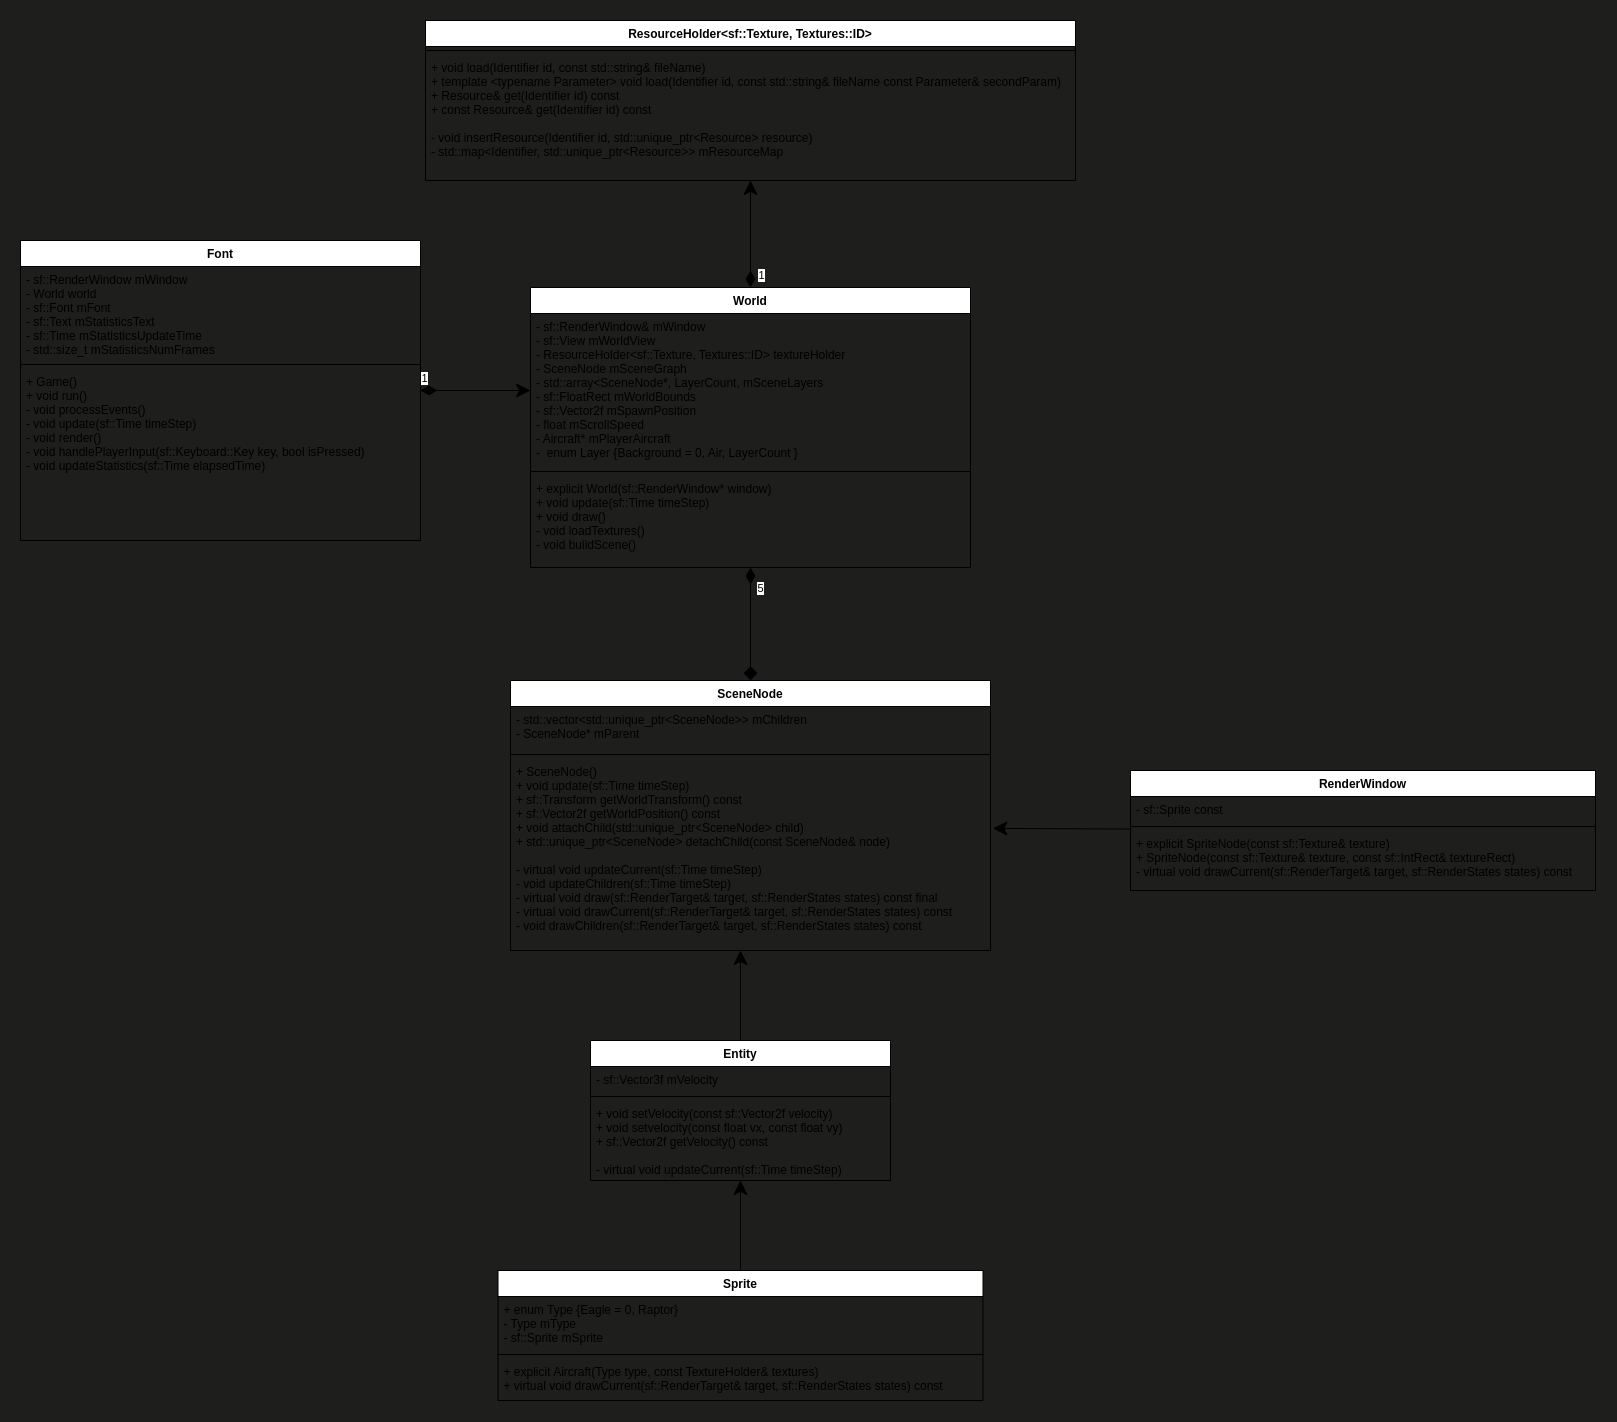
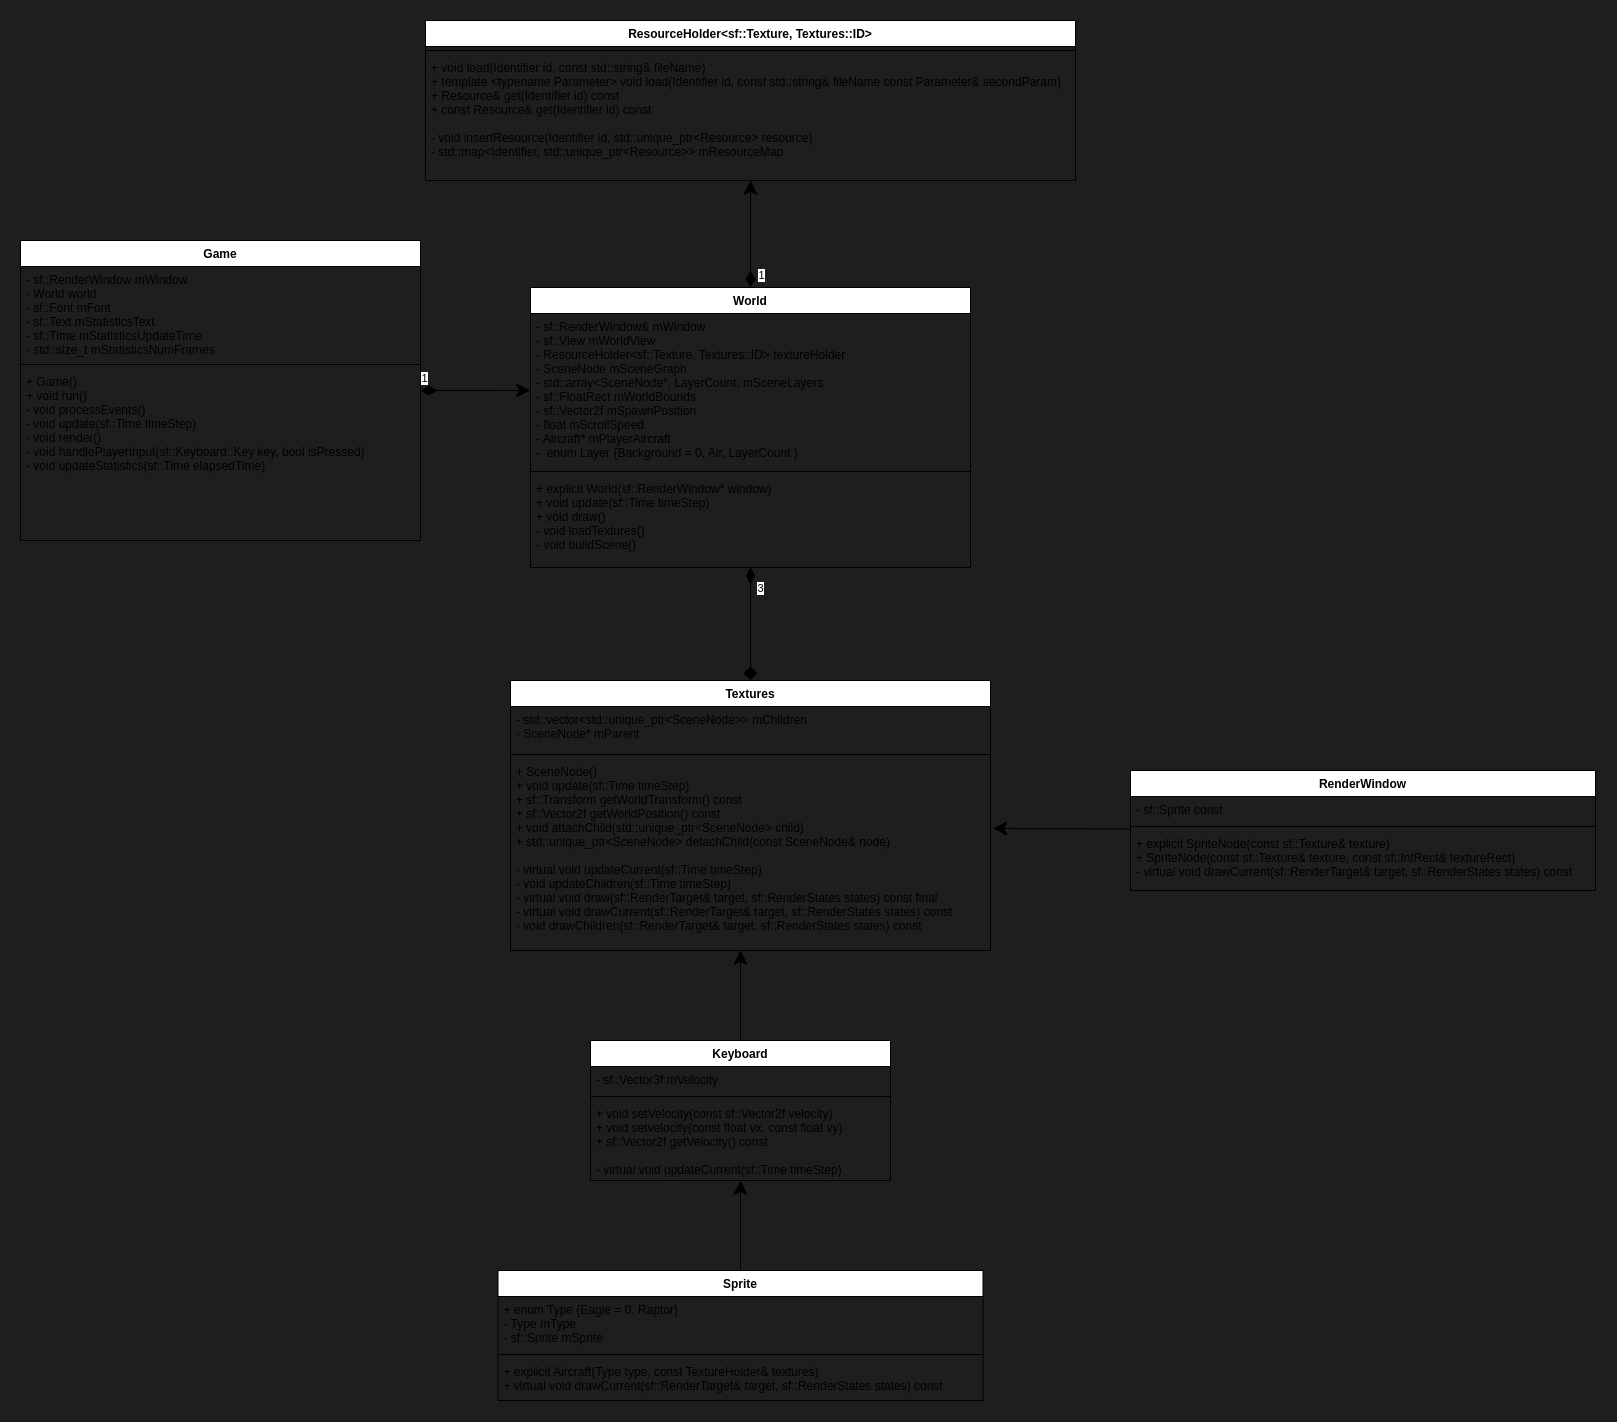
  <mxCell id="0" />
  <mxCell id="1" parent="0" />
  <mxCell id="2" value="ResourceHolder&lt;sf::Texture, Textures::ID&gt;" style="swimlane;fontStyle=1;align=center;verticalAlign=top;childLayout=stackLayout;horizontal=1;startSize=26;horizontalStack=0;resizeParent=1;resizeParentMax=0;resizeLast=0;collapsible=1;marginBottom=0;" parent="1" vertex="1"><mxGeometry x="425" y="20" width="650" height="160" as="geometry" /></mxCell>
  <mxCell id="3" value="" style="line;strokeWidth=1;fillColor=none;align=left;verticalAlign=middle;spacingTop=-1;spacingLeft=3;spacingRight=3;rotatable=0;labelPosition=right;points=[];portConstraint=eastwest;strokeColor=inherit;" parent="2" vertex="1"><mxGeometry y="26" width="650" height="8" as="geometry" /></mxCell>
  <mxCell id="4" value="+ void load(Identifier id, const std::string&amp; fileName)&#10;+ template &lt;typename Parameter&gt; void load(Identifier id, const std::string&amp; fileName const Parameter&amp; secondParam)&#10;+ Resource&amp; get(Identifier id) const&#10;+ const Resource&amp; get(Identifier id) const&#10;&#10;- void insertResource(Identifier id, std::unique_ptr&lt;Resource&gt; resource)&#10;- std::map&lt;Identifier, std::unique_ptr&lt;Resource&gt;&gt; mResourceMap&#10;" style="text;strokeColor=none;fillColor=none;align=left;verticalAlign=top;spacingLeft=4;spacingRight=4;overflow=hidden;rotatable=0;points=[[0,0.5],[1,0.5]];portConstraint=eastwest;" parent="2" vertex="1"><mxGeometry y="34" width="650" height="126" as="geometry" /></mxCell>
  <mxCell id="5" value="" style="edgeStyle=none;startArrow=diamondThin;startFill=1;startSize=14;endSize=12;entryX=0;entryY=0.5;entryDx=0;entryDy=0;html=1;" edge="1" parent="1" source="7" target="13"><mxGeometry relative="1" as="geometry"><mxPoint x="604.206" y="467" as="targetPoint" /><Array as="points"><mxPoint x="510" y="390" /></Array></mxGeometry></mxCell>
  <mxCell id="6" value="1" style="edgeLabel;html=1;align=center;verticalAlign=middle;resizable=0;points=[];" vertex="1" connectable="0" parent="5"><mxGeometry x="0.188" y="1" relative="1" as="geometry"><mxPoint x="-62" y="-12" as="offset" /></mxGeometry></mxCell>
- <mxCell id="7" value="Font" style="swimlane;fontStyle=1;align=center;verticalAlign=top;childLayout=stackLayout;horizontal=1;startSize=26;horizontalStack=0;resizeParent=1;resizeParentMax=0;resizeLast=0;collapsible=1;marginBottom=0;" vertex="1" parent="1"><mxGeometry x="20" y="240" width="400" height="300" as="geometry" /></mxCell>
+ <mxCell id="7" value="Game" style="swimlane;fontStyle=1;align=center;verticalAlign=top;childLayout=stackLayout;horizontal=1;startSize=26;horizontalStack=0;resizeParent=1;resizeParentMax=0;resizeLast=0;collapsible=1;marginBottom=0;" vertex="1" parent="1"><mxGeometry x="20" y="240" width="400" height="300" as="geometry" /></mxCell>
  <mxCell id="8" value="- sf::RenderWindow mWindow&#10;- World world&#10;- sf::Font mFont&#10;- sf::Text mStatisticsText&#10;- sf::Time mStatisticsUpdateTime&#10;- std::size_t mStatisticsNumFrames" style="text;strokeColor=none;fillColor=none;align=left;verticalAlign=top;spacingLeft=4;spacingRight=4;overflow=hidden;rotatable=0;points=[[0,0.5],[1,0.5]];portConstraint=eastwest;" vertex="1" parent="7"><mxGeometry y="26" width="400" height="94" as="geometry" /></mxCell>
  <mxCell id="9" value="" style="line;strokeWidth=1;fillColor=none;align=left;verticalAlign=middle;spacingTop=-1;spacingLeft=3;spacingRight=3;rotatable=0;labelPosition=right;points=[];portConstraint=eastwest;strokeColor=inherit;" vertex="1" parent="7"><mxGeometry y="120" width="400" height="8" as="geometry" /></mxCell>
  <mxCell id="10" value="+ Game()&#10;+ void run()&#10;- void processEvents()&#10;- void update(sf::Time timeStep)&#10;- void render()&#10;- void handlePlayerInput(sf::Keyboard::Key key, bool isPressed)&#10;- void updateStatistics(sf::Time elapsedTime) " style="text;strokeColor=none;fillColor=none;align=left;verticalAlign=top;spacingLeft=4;spacingRight=4;overflow=hidden;rotatable=0;points=[[0,0.5],[1,0.5]];portConstraint=eastwest;" vertex="1" parent="7"><mxGeometry y="128" width="400" height="172" as="geometry" /></mxCell>
  <mxCell id="11" value="" style="edgeStyle=none;html=1;startArrow=diamondThin;startFill=1;startSize=14;endSize=12;entryX=0.5;entryY=0;entryDx=0;entryDy=0;endArrow=diamond;" edge="1" parent="1" source="12" target="16"><mxGeometry relative="1" as="geometry" /></mxCell>
  <mxCell id="12" value="World" style="swimlane;fontStyle=1;align=center;verticalAlign=top;childLayout=stackLayout;horizontal=1;startSize=26;horizontalStack=0;resizeParent=1;resizeParentMax=0;resizeLast=0;collapsible=1;marginBottom=0;" vertex="1" parent="1"><mxGeometry x="530" y="287" width="440" height="280" as="geometry" /></mxCell>
  <mxCell id="13" value="- sf::RenderWindow&amp; mWindow&#10;- sf::View mWorldView&#10;- ResourceHolder&lt;sf::Texture, Textures::ID&gt; textureHolder&#10;- SceneNode mSceneGraph&#10;- std::array&lt;SceneNode*, LayerCount, mSceneLayers&#10;- sf::FloatRect mWorldBounds&#10;- sf::Vector2f mSpawnPosition&#10;- float mScrollSpeed&#10;- Aircraft* mPlayerAircraft&#10;-  enum Layer {Background = 0, Air, LayerCount }" style="text;strokeColor=none;fillColor=none;align=left;verticalAlign=top;spacingLeft=4;spacingRight=4;overflow=hidden;rotatable=0;points=[[0,0.5],[1,0.5]];portConstraint=eastwest;" vertex="1" parent="12"><mxGeometry y="26" width="440" height="154" as="geometry" /></mxCell>
  <mxCell id="14" value="" style="line;strokeWidth=1;fillColor=none;align=left;verticalAlign=middle;spacingTop=-1;spacingLeft=3;spacingRight=3;rotatable=0;labelPosition=right;points=[];portConstraint=eastwest;strokeColor=inherit;" vertex="1" parent="12"><mxGeometry y="180" width="440" height="8" as="geometry" /></mxCell>
  <mxCell id="15" value="+ explicit World(sf::RenderWindow* window)&#10;+ void update(sf::Time timeStep)&#10;+ void draw()&#10;- void loadTextures()&#10;- void buildScene()&#10;&#10;" style="text;strokeColor=none;fillColor=none;align=left;verticalAlign=top;spacingLeft=4;spacingRight=4;overflow=hidden;rotatable=0;points=[[0,0.5],[1,0.5]];portConstraint=eastwest;" vertex="1" parent="12"><mxGeometry y="188" width="440" height="92" as="geometry" /></mxCell>
- <mxCell id="16" value="SceneNode" style="swimlane;fontStyle=1;align=center;verticalAlign=top;childLayout=stackLayout;horizontal=1;startSize=26;horizontalStack=0;resizeParent=1;resizeParentMax=0;resizeLast=0;collapsible=1;marginBottom=0;" vertex="1" parent="1"><mxGeometry x="510" y="680" width="480" height="270" as="geometry" /></mxCell>
+ <mxCell id="16" value="Textures" style="swimlane;fontStyle=1;align=center;verticalAlign=top;childLayout=stackLayout;horizontal=1;startSize=26;horizontalStack=0;resizeParent=1;resizeParentMax=0;resizeLast=0;collapsible=1;marginBottom=0;" vertex="1" parent="1"><mxGeometry x="510" y="680" width="480" height="270" as="geometry" /></mxCell>
  <mxCell id="17" value="- std::vector&lt;std::unique_ptr&lt;SceneNode&gt;&gt; mChildren&#10;- SceneNode* mParent" style="text;strokeColor=none;fillColor=none;align=left;verticalAlign=top;spacingLeft=4;spacingRight=4;overflow=hidden;rotatable=0;points=[[0,0.5],[1,0.5]];portConstraint=eastwest;" vertex="1" parent="16"><mxGeometry y="26" width="480" height="44" as="geometry" /></mxCell>
  <mxCell id="18" value="" style="line;strokeWidth=1;fillColor=none;align=left;verticalAlign=middle;spacingTop=-1;spacingLeft=3;spacingRight=3;rotatable=0;labelPosition=right;points=[];portConstraint=eastwest;strokeColor=inherit;" vertex="1" parent="16"><mxGeometry y="70" width="480" height="8" as="geometry" /></mxCell>
  <mxCell id="19" value="+ SceneNode()&#10;+ void update(sf::Time timeStep)&#10;+ sf::Transform getWorldTransform() const&#10;+ sf::Vector2f getWorldPosition() const&#10;+ void attachChild(std::unique_ptr&lt;SceneNode&gt; child)&#10;+ std::unique_ptr&lt;SceneNode&gt; detachChild(const SceneNode&amp; node)&#10;&#10;- virtual void updateCurrent(sf::Time timeStep)&#10;- void updateChildren(sf::Time timeStep)&#10;- virtual void draw(sf::RenderTarget&amp; target, sf::RenderStates states) const final&#10;- virtual void drawCurrent(sf::RenderTarget&amp; target, sf::RenderStates states) const&#10;- void drawChildren(sf::RenderTarget&amp; target, sf::RenderStates states) const" style="text;strokeColor=none;fillColor=none;align=left;verticalAlign=top;spacingLeft=4;spacingRight=4;overflow=hidden;rotatable=0;points=[[0,0.5],[1,0.5]];portConstraint=eastwest;" vertex="1" parent="16"><mxGeometry y="78" width="480" height="192" as="geometry" /></mxCell>
- <mxCell id="20" value="Entity" style="swimlane;fontStyle=1;align=center;verticalAlign=top;childLayout=stackLayout;horizontal=1;startSize=26;horizontalStack=0;resizeParent=1;resizeParentMax=0;resizeLast=0;collapsible=1;marginBottom=0;" vertex="1" parent="1"><mxGeometry x="590" y="1040" width="300" height="140" as="geometry" /></mxCell>
+ <mxCell id="20" value="Keyboard" style="swimlane;fontStyle=1;align=center;verticalAlign=top;childLayout=stackLayout;horizontal=1;startSize=26;horizontalStack=0;resizeParent=1;resizeParentMax=0;resizeLast=0;collapsible=1;marginBottom=0;" vertex="1" parent="1"><mxGeometry x="590" y="1040" width="300" height="140" as="geometry" /></mxCell>
  <mxCell id="21" value="- sf::Vector3f mVelocity" style="text;strokeColor=none;fillColor=none;align=left;verticalAlign=top;spacingLeft=4;spacingRight=4;overflow=hidden;rotatable=0;points=[[0,0.5],[1,0.5]];portConstraint=eastwest;" vertex="1" parent="20"><mxGeometry y="26" width="300" height="26" as="geometry" /></mxCell>
  <mxCell id="22" value="" style="line;strokeWidth=1;fillColor=none;align=left;verticalAlign=middle;spacingTop=-1;spacingLeft=3;spacingRight=3;rotatable=0;labelPosition=right;points=[];portConstraint=eastwest;strokeColor=inherit;" vertex="1" parent="20"><mxGeometry y="52" width="300" height="8" as="geometry" /></mxCell>
  <mxCell id="23" value="+ void setVelocity(const sf::Vector2f velocity)&#10;+ void setvelocity(const float vx, const float vy)&#10;+ sf::Vector2f getVelocity() const&#10;&#10;- virtual void updateCurrent(sf::Time timeStep)" style="text;strokeColor=none;fillColor=none;align=left;verticalAlign=top;spacingLeft=4;spacingRight=4;overflow=hidden;rotatable=0;points=[[0,0.5],[1,0.5]];portConstraint=eastwest;" vertex="1" parent="20"><mxGeometry y="60" width="300" height="80" as="geometry" /></mxCell>
  <mxCell id="24" value="Sprite" style="swimlane;fontStyle=1;align=center;verticalAlign=top;childLayout=stackLayout;horizontal=1;startSize=26;horizontalStack=0;resizeParent=1;resizeParentMax=0;resizeLast=0;collapsible=1;marginBottom=0;" vertex="1" parent="1"><mxGeometry x="497.5" y="1270" width="485" height="130" as="geometry" /></mxCell>
  <mxCell id="25" value="+ enum Type {Eagle = 0, Raptor}&#10;- Type mType&#10;- sf::Sprite mSprite" style="text;strokeColor=none;fillColor=none;align=left;verticalAlign=top;spacingLeft=4;spacingRight=4;overflow=hidden;rotatable=0;points=[[0,0.5],[1,0.5]];portConstraint=eastwest;" vertex="1" parent="24"><mxGeometry y="26" width="485" height="54" as="geometry" /></mxCell>
  <mxCell id="26" value="" style="line;strokeWidth=1;fillColor=none;align=left;verticalAlign=middle;spacingTop=-1;spacingLeft=3;spacingRight=3;rotatable=0;labelPosition=right;points=[];portConstraint=eastwest;strokeColor=inherit;" vertex="1" parent="24"><mxGeometry y="80" width="485" height="8" as="geometry" /></mxCell>
  <mxCell id="27" value="+ explicit Aircraft(Type type, const TextureHolder&amp; textures)&#10;+ virtual void drawCurrent(sf::RenderTarget&amp; target, sf::RenderStates states) const" style="text;strokeColor=none;fillColor=none;align=left;verticalAlign=top;spacingLeft=4;spacingRight=4;overflow=hidden;rotatable=0;points=[[0,0.5],[1,0.5]];portConstraint=eastwest;" vertex="1" parent="24"><mxGeometry y="88" width="485" height="42" as="geometry" /></mxCell>
  <mxCell id="28" value="RenderWindow" style="swimlane;fontStyle=1;align=center;verticalAlign=top;childLayout=stackLayout;horizontal=1;startSize=26;horizontalStack=0;resizeParent=1;resizeParentMax=0;resizeLast=0;collapsible=1;marginBottom=0;" vertex="1" parent="1"><mxGeometry x="1130" y="770" width="465" height="120" as="geometry" /></mxCell>
  <mxCell id="29" value="- sf::Sprite const" style="text;strokeColor=none;fillColor=none;align=left;verticalAlign=top;spacingLeft=4;spacingRight=4;overflow=hidden;rotatable=0;points=[[0,0.5],[1,0.5]];portConstraint=eastwest;" vertex="1" parent="28"><mxGeometry y="26" width="465" height="26" as="geometry" /></mxCell>
  <mxCell id="30" value="" style="line;strokeWidth=1;fillColor=none;align=left;verticalAlign=middle;spacingTop=-1;spacingLeft=3;spacingRight=3;rotatable=0;labelPosition=right;points=[];portConstraint=eastwest;strokeColor=inherit;" vertex="1" parent="28"><mxGeometry y="52" width="465" height="8" as="geometry" /></mxCell>
  <mxCell id="31" value="+ explicit SpriteNode(const sf::Texture&amp; texture)&#10;+ SpriteNode(const sf::Texture&amp; texture, const sf::IntRect&amp; textureRect)&#10;- virtual void drawCurrent(sf::RenderTarget&amp; target, sf::RenderStates states) const" style="text;strokeColor=none;fillColor=none;align=left;verticalAlign=top;spacingLeft=4;spacingRight=4;overflow=hidden;rotatable=0;points=[[0,0.5],[1,0.5]];portConstraint=eastwest;" vertex="1" parent="28"><mxGeometry y="60" width="465" height="60" as="geometry" /></mxCell>
- <mxCell id="32" value="5" style="edgeLabel;html=1;align=center;verticalAlign=middle;resizable=0;points=[];" vertex="1" connectable="0" parent="1"><mxGeometry x="760" y="580" as="geometry"><mxPoint x="-1" y="7" as="offset" /></mxGeometry></mxCell>
+ <mxCell id="32" value="3" style="edgeLabel;html=1;align=center;verticalAlign=middle;resizable=0;points=[];" vertex="1" connectable="0" parent="1"><mxGeometry x="760" y="580" as="geometry"><mxPoint x="-1" y="7" as="offset" /></mxGeometry></mxCell>
  <mxCell id="33" value="" style="edgeStyle=none;html=1;startArrow=diamondThin;startFill=1;startSize=14;endSize=12;fontFamily=Helvetica;" edge="1" parent="1" source="12" target="4"><mxGeometry relative="1" as="geometry" /></mxCell>
  <mxCell id="34" value="1" style="edgeLabel;html=1;align=center;verticalAlign=middle;resizable=0;points=[];fontFamily=Helvetica;" vertex="1" connectable="0" parent="33"><mxGeometry x="-0.317" y="2" relative="1" as="geometry"><mxPoint x="12" y="24" as="offset" /></mxGeometry></mxCell>
  <mxCell id="35" value="" style="endArrow=classic;html=1;fontFamily=Helvetica;startSize=14;endSize=12;exitX=0.5;exitY=0;exitDx=0;exitDy=0;" edge="1" parent="1" source="20"><mxGeometry width="50" height="50" relative="1" as="geometry"><mxPoint x="790" y="980" as="sourcePoint" /><mxPoint x="740" y="950" as="targetPoint" /><Array as="points" /></mxGeometry></mxCell>
  <mxCell id="36" value="" style="endArrow=classic;html=1;fontFamily=Helvetica;startSize=14;endSize=12;exitX=0;exitY=-0.024;exitDx=0;exitDy=0;entryX=1.005;entryY=0.364;entryDx=0;entryDy=0;entryPerimeter=0;exitPerimeter=0;" edge="1" parent="1" source="31" target="19"><mxGeometry width="50" height="50" relative="1" as="geometry"><mxPoint x="1060" y="875" as="sourcePoint" /><mxPoint x="1060" y="785" as="targetPoint" /><Array as="points" /></mxGeometry></mxCell>
  <mxCell id="37" value="" style="endArrow=classic;html=1;fontFamily=Helvetica;startSize=14;endSize=12;exitX=0.5;exitY=0;exitDx=0;exitDy=0;" edge="1" parent="1" source="24"><mxGeometry width="50" height="50" relative="1" as="geometry"><mxPoint x="740" y="1270" as="sourcePoint" /><mxPoint x="740" y="1180" as="targetPoint" /><Array as="points" /></mxGeometry></mxCell>
